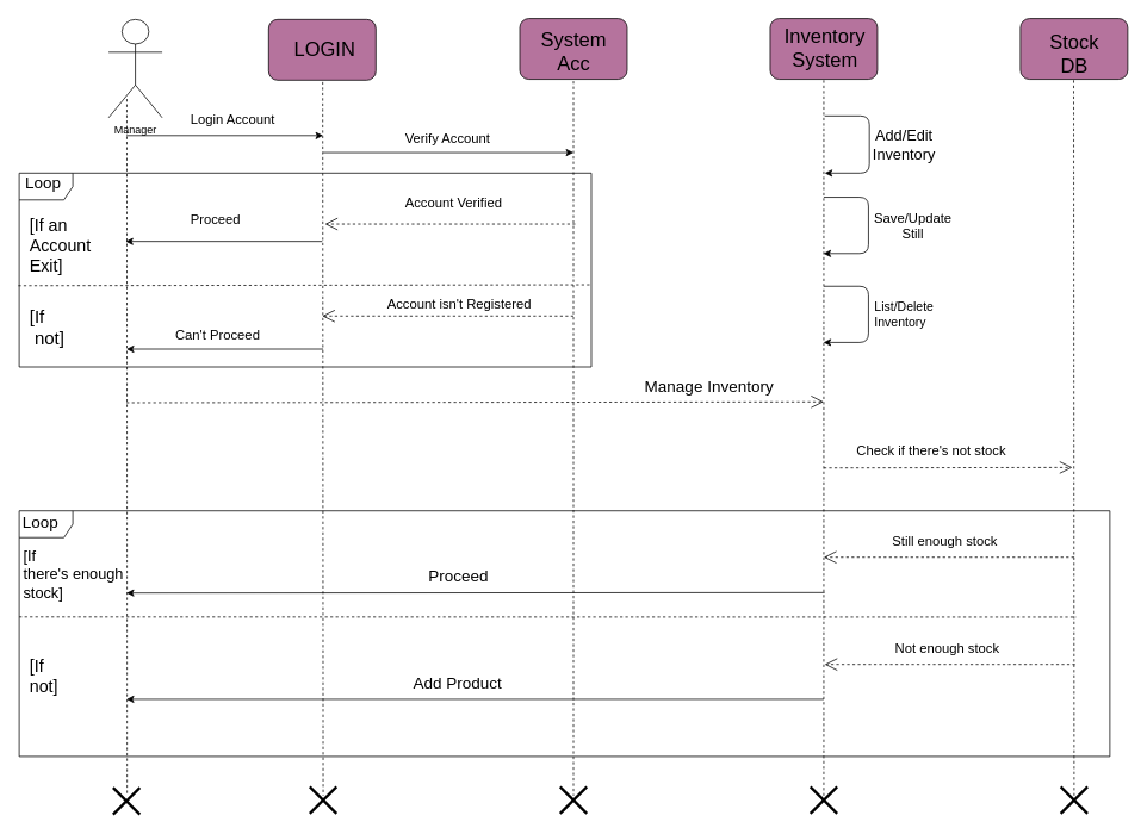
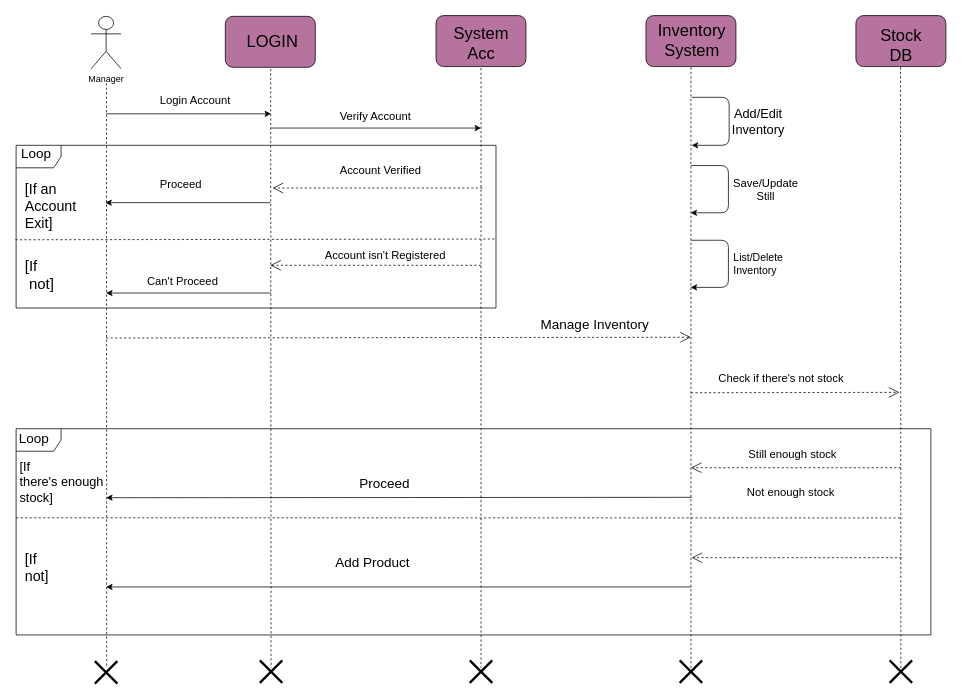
  <mxCell id="0" />
  <mxCell id="1" parent="0" />
- <mxCell id="2" value="Manager" style="shape=umlActor;verticalLabelPosition=bottom;labelBackgroundColor=#ffffff;verticalAlign=top;html=1;outlineConnect=0;" parent="1" vertex="1"><mxGeometry x="121" y="21" width="60" height="110" as="geometry" /></mxCell>
+ <mxCell id="2" value="Manager" style="shape=umlActor;verticalLabelPosition=bottom;labelBackgroundColor=#ffffff;verticalAlign=top;html=1;outlineConnect=0;" parent="1" vertex="1"><mxGeometry x="121" y="21" width="40" height="70" as="geometry" /></mxCell>
  <mxCell id="3" value="" style="rounded=1;whiteSpace=wrap;html=1;fillColor=#B5739D;" parent="1" vertex="1"><mxGeometry x="581" y="20" width="120" height="68" as="geometry" /></mxCell>
  <mxCell id="4" value="&lt;span style=&quot;font-size: 22px&quot;&gt;System &lt;br&gt;Acc&lt;/span&gt;" style="text;html=1;resizable=0;points=[];autosize=1;align=center;verticalAlign=top;spacingTop=-4;fillColor=none;" parent="1" vertex="1"><mxGeometry x="596" y="29" width="90" height="40" as="geometry" /></mxCell>
  <mxCell id="5" value="" style="rounded=1;whiteSpace=wrap;html=1;fillColor=#B5739D;" parent="1" vertex="1"><mxGeometry x="861" y="20" width="120" height="68" as="geometry" /></mxCell>
  <mxCell id="6" value="" style="rounded=1;whiteSpace=wrap;html=1;fillColor=#B5739D;" parent="1" vertex="1"><mxGeometry x="1141" y="20" width="120" height="68" as="geometry" /></mxCell>
  <mxCell id="7" value="&lt;span style=&quot;font-size: 22px&quot;&gt;Inventory &lt;br&gt;System&lt;/span&gt;" style="text;html=1;resizable=0;points=[];autosize=1;align=center;verticalAlign=top;spacingTop=-4;" parent="1" vertex="1"><mxGeometry x="867" y="25" width="110" height="40" as="geometry" /></mxCell>
  <mxCell id="8" value="&lt;font style=&quot;font-size: 22px&quot;&gt;Stock &lt;br&gt;DB&lt;/font&gt;" style="text;html=1;resizable=0;points=[];autosize=1;align=center;verticalAlign=top;spacingTop=-4;" parent="1" vertex="1"><mxGeometry x="1166" y="32" width="70" height="40" as="geometry" /></mxCell>
  <mxCell id="9" value="" style="endArrow=none;dashed=1;html=1;" parent="1" edge="1"><mxGeometry width="50" height="50" relative="1" as="geometry"><mxPoint x="641" y="90" as="sourcePoint" /><mxPoint x="641" y="890" as="targetPoint" /></mxGeometry></mxCell>
  <mxCell id="10" value="" style="endArrow=classic;html=1;" parent="1" edge="1"><mxGeometry width="50" height="50" relative="1" as="geometry"><mxPoint x="141" y="151" as="sourcePoint" /><mxPoint x="361" y="151" as="targetPoint" /><Array as="points" /></mxGeometry></mxCell>
  <mxCell id="11" value="&lt;font style=&quot;font-size: 15px&quot;&gt;Login Account&lt;/font&gt;" style="text;html=1;resizable=0;points=[];autosize=1;align=left;verticalAlign=top;spacingTop=-4;" parent="1" vertex="1"><mxGeometry x="211" y="122" width="110" height="20" as="geometry" /></mxCell>
  <mxCell id="12" value="" style="endArrow=none;dashed=1;html=1;entryX=0.5;entryY=1;entryDx=0;entryDy=0;" parent="1" target="5" edge="1"><mxGeometry width="50" height="50" relative="1" as="geometry"><mxPoint x="921" y="890" as="sourcePoint" /><mxPoint x="631" y="630" as="targetPoint" /></mxGeometry></mxCell>
  <mxCell id="13" value="" style="endArrow=none;dashed=1;html=1;entryX=0.5;entryY=1;entryDx=0;entryDy=0;" parent="1" edge="1"><mxGeometry width="50" height="50" relative="1" as="geometry"><mxPoint x="1201" y="890" as="sourcePoint" /><mxPoint x="1200.5" y="88" as="targetPoint" /></mxGeometry></mxCell>
  <mxCell id="14" value="" style="endArrow=classic;html=1;" parent="1" edge="1"><mxGeometry width="50" height="50" relative="1" as="geometry"><mxPoint x="361" y="170" as="sourcePoint" /><mxPoint x="641" y="170" as="targetPoint" /></mxGeometry></mxCell>
  <mxCell id="15" value="&lt;font style=&quot;font-size: 15px&quot;&gt;Verify Account&lt;/font&gt;" style="text;html=1;resizable=0;points=[];autosize=1;align=left;verticalAlign=top;spacingTop=-4;" parent="1" vertex="1"><mxGeometry x="451" y="142.5" width="110" height="20" as="geometry" /></mxCell>
  <mxCell id="16" value="" style="endArrow=none;dashed=1;html=1;entryX=0.492;entryY=0.296;entryDx=0;entryDy=0;entryPerimeter=0;" parent="1" edge="1"><mxGeometry width="50" height="50" relative="1" as="geometry"><mxPoint x="141.5" y="110" as="sourcePoint" /><mxPoint x="141.76" y="889.88" as="targetPoint" /></mxGeometry></mxCell>
  <mxCell id="17" value="" style="shape=umlFrame;whiteSpace=wrap;html=1;fillColor=none;" parent="1" vertex="1"><mxGeometry x="21" y="193" width="640" height="217" as="geometry" /></mxCell>
  <mxCell id="18" value="" style="endArrow=none;dashed=1;html=1;" parent="1" edge="1"><mxGeometry width="50" height="50" relative="1" as="geometry"><mxPoint x="20" y="319" as="sourcePoint" /><mxPoint x="661" y="318" as="targetPoint" /></mxGeometry></mxCell>
  <mxCell id="19" value="" style="endArrow=open;endSize=12;dashed=1;html=1;" parent="1" edge="1"><mxGeometry x="-0.125" width="160" relative="1" as="geometry"><mxPoint x="643" y="250" as="sourcePoint" /><mxPoint x="363" y="250" as="targetPoint" /><mxPoint as="offset" /></mxGeometry></mxCell>
  <mxCell id="20" value="" style="endArrow=classic;html=1;" parent="1" edge="1"><mxGeometry width="50" height="50" relative="1" as="geometry"><mxPoint x="360" y="269.5" as="sourcePoint" /><mxPoint x="140" y="269.5" as="targetPoint" /></mxGeometry></mxCell>
  <mxCell id="21" value="&lt;font style=&quot;font-size: 15px&quot;&gt;Proceed&lt;/font&gt;" style="text;html=1;resizable=0;points=[];autosize=1;align=left;verticalAlign=top;spacingTop=-4;" parent="1" vertex="1"><mxGeometry x="211" y="232.5" width="70" height="20" as="geometry" /></mxCell>
  <mxCell id="22" value="" style="endArrow=open;endSize=12;dashed=1;html=1;" parent="1" edge="1"><mxGeometry x="-0.125" width="160" relative="1" as="geometry"><mxPoint x="641" y="353" as="sourcePoint" /><mxPoint x="360" y="353" as="targetPoint" /><mxPoint as="offset" /></mxGeometry></mxCell>
  <mxCell id="23" value="&lt;font style=&quot;font-size: 15px&quot;&gt;Account isn't Registered&lt;/font&gt;" style="text;html=1;resizable=0;points=[];autosize=1;align=left;verticalAlign=top;spacingTop=-4;" parent="1" vertex="1"><mxGeometry x="431" y="327.5" width="180" height="20" as="geometry" /></mxCell>
  <mxCell id="24" value="" style="endArrow=classic;html=1;" parent="1" edge="1"><mxGeometry width="50" height="50" relative="1" as="geometry"><mxPoint x="361" y="390" as="sourcePoint" /><mxPoint x="141" y="390" as="targetPoint" /><Array as="points"><mxPoint x="361" y="390" /></Array></mxGeometry></mxCell>
  <mxCell id="25" value="&lt;font style=&quot;font-size: 15px&quot;&gt;Can't Proceed&lt;/font&gt;" style="text;html=1;resizable=0;points=[];autosize=1;align=left;verticalAlign=top;spacingTop=-4;" parent="1" vertex="1"><mxGeometry x="194" y="362.5" width="110" height="20" as="geometry" /></mxCell>
  <mxCell id="26" value="&lt;font style=&quot;font-size: 19px&quot;&gt;[If an&lt;br&gt;Account&lt;br&gt;Exit]&lt;/font&gt;" style="text;html=1;resizable=0;points=[];autosize=1;align=left;verticalAlign=top;spacingTop=-4;" parent="1" vertex="1"><mxGeometry x="31" y="238" width="80" height="50" as="geometry" /></mxCell>
  <mxCell id="27" value="&lt;font style=&quot;font-size: 20px&quot;&gt;[If&lt;br&gt;&amp;nbsp;not]&lt;/font&gt;" style="text;html=1;resizable=0;points=[];autosize=1;align=left;verticalAlign=top;spacingTop=-4;" parent="1" vertex="1"><mxGeometry x="31" y="339" width="50" height="40" as="geometry" /></mxCell>
  <mxCell id="28" value="" style="endArrow=open;endSize=12;dashed=1;html=1;" parent="1" edge="1"><mxGeometry x="-0.125" width="160" relative="1" as="geometry"><mxPoint x="921" y="523" as="sourcePoint" /><mxPoint x="1199" y="522.5" as="targetPoint" /><mxPoint as="offset" /></mxGeometry></mxCell>
- <mxCell id="29" value="&lt;font style=&quot;font-size: 15px&quot;&gt;Not enough stock&lt;/font&gt;" style="text;html=1;resizable=0;points=[];autosize=1;align=left;verticalAlign=top;spacingTop=-4;" parent="1" vertex="1"><mxGeometry x="999" y="714" width="130" height="20" as="geometry" /></mxCell>
+ <mxCell id="29" value="&lt;font style=&quot;font-size: 15px&quot;&gt;Not enough stock&lt;/font&gt;" style="text;html=1;resizable=0;points=[];autosize=1;align=left;verticalAlign=top;spacingTop=-4;" parent="1" vertex="1"><mxGeometry x="994" y="644" width="130" height="20" as="geometry" /></mxCell>
  <mxCell id="30" value="&lt;font style=&quot;font-size: 15px&quot;&gt;Still enough stock&lt;/font&gt;" style="text;html=1;resizable=0;points=[];autosize=1;align=left;verticalAlign=top;spacingTop=-4;" parent="1" vertex="1"><mxGeometry x="996" y="594" width="130" height="20" as="geometry" /></mxCell>
  <mxCell id="31" value="" style="endArrow=classic;html=1;" parent="1" edge="1"><mxGeometry width="50" height="50" relative="1" as="geometry"><mxPoint x="922" y="662.5" as="sourcePoint" /><mxPoint x="141" y="663" as="targetPoint" /></mxGeometry></mxCell>
  <mxCell id="32" value="" style="endArrow=none;dashed=1;html=1;exitX=0;exitY=0.432;exitDx=0;exitDy=0;exitPerimeter=0;" parent="1" source="36" edge="1"><mxGeometry width="50" height="50" relative="1" as="geometry"><mxPoint x="-19" y="690" as="sourcePoint" /><mxPoint x="1203.5" y="690" as="targetPoint" /></mxGeometry></mxCell>
  <mxCell id="33" value="&lt;span style=&quot;font-size: 18px;&quot;&gt;Proceed&lt;/span&gt;" style="text;html=1;resizable=0;points=[];autosize=1;align=left;verticalAlign=top;spacingTop=-4;fontSize=18;" parent="1" vertex="1"><mxGeometry x="477" y="632" width="70" height="20" as="geometry" /></mxCell>
  <mxCell id="34" value="" style="endArrow=classic;html=1;" parent="1" edge="1"><mxGeometry width="50" height="50" relative="1" as="geometry"><mxPoint x="921" y="782" as="sourcePoint" /><mxPoint x="141" y="782" as="targetPoint" /></mxGeometry></mxCell>
- <mxCell id="35" value="&lt;span style=&quot;font-size: 18px;&quot;&gt;Add Product&lt;/span&gt;" style="text;html=1;resizable=0;points=[];autosize=1;align=left;verticalAlign=top;spacingTop=-4;fontSize=18;" parent="1" vertex="1"><mxGeometry x="459.5" y="752" width="100" height="20" as="geometry" /></mxCell>
+ <mxCell id="35" value="&lt;span style=&quot;font-size: 18px;&quot;&gt;Add Product&lt;/span&gt;" style="text;html=1;resizable=0;points=[];autosize=1;align=left;verticalAlign=top;spacingTop=-4;fontSize=18;" parent="1" vertex="1"><mxGeometry x="444.5" y="737" width="100" height="20" as="geometry" /></mxCell>
  <mxCell id="36" value="" style="shape=umlFrame;whiteSpace=wrap;html=1;fillColor=none;" parent="1" vertex="1"><mxGeometry x="21" y="571" width="1220" height="275" as="geometry" /></mxCell>
  <mxCell id="37" value="&lt;font style=&quot;font-size: 17px&quot;&gt;[If &lt;br&gt;there's enough&lt;br&gt;stock]&lt;/font&gt;" style="text;html=1;resizable=0;points=[];autosize=1;align=left;verticalAlign=top;spacingTop=-4;" parent="1" vertex="1"><mxGeometry x="24" y="610" width="130" height="50" as="geometry" /></mxCell>
  <mxCell id="38" value="&lt;font style=&quot;font-size: 19px&quot;&gt;[If&lt;br&gt;not]&lt;/font&gt;" style="text;html=1;resizable=0;points=[];autosize=1;align=left;verticalAlign=top;spacingTop=-4;" parent="1" vertex="1"><mxGeometry x="31" y="732" width="50" height="30" as="geometry" /></mxCell>
  <mxCell id="39" value="" style="shape=umlDestroy;whiteSpace=wrap;html=1;strokeWidth=3;fillColor=none;" parent="1" vertex="1"><mxGeometry x="126" y="881" width="30" height="30" as="geometry" /></mxCell>
  <mxCell id="40" value="" style="shape=umlDestroy;whiteSpace=wrap;html=1;strokeWidth=3;fillColor=none;" parent="1" vertex="1"><mxGeometry x="626" y="880" width="30" height="30" as="geometry" /></mxCell>
  <mxCell id="41" value="" style="shape=umlDestroy;whiteSpace=wrap;html=1;strokeWidth=3;fillColor=none;" parent="1" vertex="1"><mxGeometry x="906" y="880" width="30" height="30" as="geometry" /></mxCell>
  <mxCell id="42" value="" style="shape=umlDestroy;whiteSpace=wrap;html=1;strokeWidth=3;fillColor=none;" parent="1" vertex="1"><mxGeometry x="1186" y="880" width="30" height="30" as="geometry" /></mxCell>
  <mxCell id="43" value="&lt;font style=&quot;font-size: 15px&quot;&gt;Check if there's not stock&lt;/font&gt;" style="text;html=1;resizable=0;points=[];autosize=1;align=left;verticalAlign=top;spacingTop=-4;" parent="1" vertex="1"><mxGeometry x="956" y="492" width="210" height="20" as="geometry" /></mxCell>
  <mxCell id="44" value="" style="rounded=1;whiteSpace=wrap;html=1;fillColor=#B5739D;" parent="1" vertex="1"><mxGeometry x="300" y="21" width="120" height="68" as="geometry" /></mxCell>
  <mxCell id="45" value="LOGIN" style="text;html=1;strokeColor=none;fillColor=none;align=center;verticalAlign=middle;whiteSpace=wrap;rounded=0;strokeWidth=3;fontSize=22;" parent="1" vertex="1"><mxGeometry x="343" y="45" width="40" height="20" as="geometry" /></mxCell>
  <mxCell id="46" value="" style="edgeStyle=elbowEdgeStyle;elbow=horizontal;endArrow=classic;html=1;fontSize=22;" parent="1" edge="1"><mxGeometry width="50" height="50" relative="1" as="geometry"><mxPoint x="922" y="129" as="sourcePoint" /><mxPoint x="922" y="193" as="targetPoint" /><Array as="points"><mxPoint x="972" y="173" /></Array></mxGeometry></mxCell>
  <mxCell id="47" value="" style="edgeStyle=segmentEdgeStyle;endArrow=classic;html=1;fontSize=22;" parent="1" edge="1"><mxGeometry width="50" height="50" relative="1" as="geometry"><mxPoint x="921" y="220" as="sourcePoint" /><mxPoint x="920.5" y="283" as="targetPoint" /><Array as="points"><mxPoint x="921" y="220" /><mxPoint x="971" y="220" /><mxPoint x="971" y="283" /></Array></mxGeometry></mxCell>
  <mxCell id="48" value="Add/Edit Inventory" style="text;html=1;strokeColor=none;fillColor=none;align=center;verticalAlign=middle;whiteSpace=wrap;rounded=0;fontSize=17;" parent="1" vertex="1"><mxGeometry x="991" y="151.5" width="40" height="20" as="geometry" /></mxCell>
  <mxCell id="49" value="Save/Update&lt;br style=&quot;font-size: 15px;&quot;&gt;Still" style="text;html=1;strokeColor=none;fillColor=none;align=center;verticalAlign=middle;whiteSpace=wrap;rounded=0;fontSize=15;" parent="1" vertex="1"><mxGeometry x="1001" y="241.5" width="40" height="20" as="geometry" /></mxCell>
  <mxCell id="50" value="" style="edgeStyle=segmentEdgeStyle;endArrow=classic;html=1;fontSize=22;" parent="1" edge="1"><mxGeometry width="50" height="50" relative="1" as="geometry"><mxPoint x="921.143" y="319.643" as="sourcePoint" /><mxPoint x="920.571" y="382.5" as="targetPoint" /><Array as="points"><mxPoint x="921" y="319.5" /><mxPoint x="971" y="319.5" /><mxPoint x="971" y="382.5" /></Array></mxGeometry></mxCell>
  <mxCell id="51" value="List/Delete&lt;br style=&quot;font-size: 14px;&quot;&gt;Inventory" style="text;html=1;resizable=0;points=[];autosize=1;align=left;verticalAlign=top;spacingTop=-4;fontSize=14;" parent="1" vertex="1"><mxGeometry x="976" y="331.5" width="90" height="40" as="geometry" /></mxCell>
  <mxCell id="52" value="" style="endArrow=open;endSize=12;dashed=1;html=1;" parent="1" edge="1"><mxGeometry x="-0.125" width="160" relative="1" as="geometry"><mxPoint x="141" y="450" as="sourcePoint" /><mxPoint x="921" y="449" as="targetPoint" /><mxPoint as="offset" /></mxGeometry></mxCell>
  <mxCell id="53" value="&lt;font style=&quot;font-size: 15px&quot;&gt;Account Verified&lt;/font&gt;" style="text;html=1;resizable=0;points=[];autosize=1;align=left;verticalAlign=top;spacingTop=-4;" parent="1" vertex="1"><mxGeometry x="451" y="215" width="120" height="20" as="geometry" /></mxCell>
  <mxCell id="54" value="" style="endArrow=none;dashed=1;html=1;" parent="1" edge="1"><mxGeometry width="50" height="50" relative="1" as="geometry"><mxPoint x="360.5" y="91" as="sourcePoint" /><mxPoint x="361" y="890" as="targetPoint" /></mxGeometry></mxCell>
  <mxCell id="55" value="" style="shape=umlDestroy;whiteSpace=wrap;html=1;strokeWidth=3;fillColor=none;" parent="1" vertex="1"><mxGeometry x="346" y="880" width="30" height="30" as="geometry" /></mxCell>
  <mxCell id="56" value="" style="endArrow=open;endSize=12;dashed=1;html=1;" parent="1" edge="1"><mxGeometry x="-0.125" width="160" relative="1" as="geometry"><mxPoint x="1201" y="623" as="sourcePoint" /><mxPoint x="921" y="623" as="targetPoint" /><mxPoint as="offset" /></mxGeometry></mxCell>
  <mxCell id="57" value="" style="endArrow=open;endSize=12;dashed=1;html=1;" parent="1" edge="1"><mxGeometry x="-0.125" width="160" relative="1" as="geometry"><mxPoint x="1202" y="743" as="sourcePoint" /><mxPoint x="922" y="743" as="targetPoint" /><mxPoint as="offset" /></mxGeometry></mxCell>
  <mxCell id="58" value="Manage Inventory&amp;nbsp;" style="text;html=1;resizable=0;points=[];autosize=1;align=left;verticalAlign=top;spacingTop=-4;fontSize=18;" parent="1" vertex="1"><mxGeometry x="719" y="420" width="160" height="20" as="geometry" /></mxCell>
  <mxCell id="59" value="Loop" style="text;html=1;resizable=0;points=[];autosize=1;align=left;verticalAlign=top;spacingTop=-4;fontSize=18;" parent="1" vertex="1"><mxGeometry x="26" y="191" width="60" height="20" as="geometry" /></mxCell>
  <mxCell id="60" value="Loop" style="text;html=1;resizable=0;points=[];autosize=1;align=left;verticalAlign=top;spacingTop=-4;fontSize=18;" parent="1" vertex="1"><mxGeometry x="23" y="571" width="60" height="20" as="geometry" /></mxCell>
